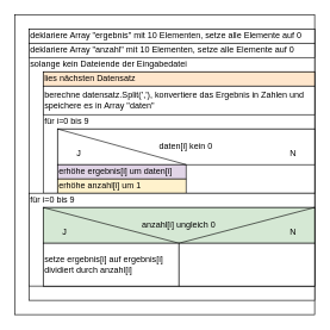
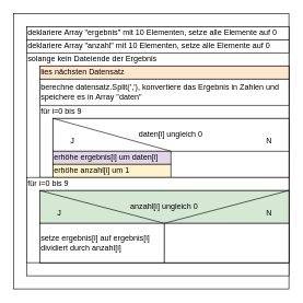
  <mxCell id="0" />
  <mxCell id="1" parent="0" />
  <mxCell id="2" value="" style="rounded=0;whiteSpace=wrap;html=1;" vertex="1" parent="1"><mxGeometry x="20" y="20" width="420" height="420" as="geometry" /></mxCell>
  <mxCell id="3" value="" style="rounded=0;whiteSpace=wrap;html=1;" vertex="1" parent="1"><mxGeometry x="40" y="40" width="400" height="380" as="geometry" /></mxCell>
  <mxCell id="4" value="deklariere Array &quot;ergebnis&quot; mit 10 Elementen, setze alle Elemente auf 0" style="rounded=0;whiteSpace=wrap;html=1;align=left;" vertex="1" parent="1"><mxGeometry x="40" y="40" width="400" height="20" as="geometry" /></mxCell>
  <mxCell id="5" value="deklariere Array &quot;anzahl&quot; mit 10 Elementen, setze alle Elemente auf 0" style="rounded=0;whiteSpace=wrap;html=1;align=left;" vertex="1" parent="1"><mxGeometry x="40" y="60" width="400" height="20" as="geometry" /></mxCell>
  <mxCell id="6" value="" style="rounded=0;whiteSpace=wrap;html=1;" vertex="1" parent="1"><mxGeometry x="60" y="100" width="380" height="170" as="geometry" /></mxCell>
- <mxCell id="7" value="&lt;div align=&quot;left&quot;&gt;solange kein Dateiende der Eingabedatei&lt;/div&gt;" style="text;html=1;align=left;verticalAlign=middle;whiteSpace=wrap;rounded=0;" vertex="1" parent="1"><mxGeometry x="40" y="80" width="400" height="20" as="geometry" /></mxCell>
+ <mxCell id="7" value="&lt;div align=&quot;left&quot;&gt;solange kein Dateiende der Ergebnis&lt;/div&gt;" style="text;html=1;align=left;verticalAlign=middle;whiteSpace=wrap;rounded=0;" vertex="1" parent="1"><mxGeometry x="40" y="80" width="400" height="20" as="geometry" /></mxCell>
  <mxCell id="8" value="lies nächsten Datensatz" style="rounded=0;whiteSpace=wrap;html=1;align=left;fillColor=#ffe6cc;" vertex="1" parent="1"><mxGeometry x="60" y="100" width="380" height="20" as="geometry" /></mxCell>
  <mxCell id="9" value="berechne datensatz.Split(','), konvertiere das Ergebnis in Zahlen und speichere es in Array &quot;daten&quot;" style="rounded=0;whiteSpace=wrap;html=1;align=left;" vertex="1" parent="1"><mxGeometry x="60" y="120" width="380" height="40" as="geometry" /></mxCell>
  <mxCell id="10" value="für i=0 bis 9" style="text;html=1;align=left;verticalAlign=middle;whiteSpace=wrap;rounded=0;" vertex="1" parent="1"><mxGeometry x="60" y="160" width="380" height="20" as="geometry" /></mxCell>
  <mxCell id="11" value="" style="rounded=0;whiteSpace=wrap;html=1;" vertex="1" parent="1"><mxGeometry x="80" y="180" width="360" height="90" as="geometry" /></mxCell>
- <mxCell id="12" value="daten[i] kein 0" style="rounded=0;whiteSpace=wrap;html=1;" vertex="1" parent="1"><mxGeometry x="80" y="180" width="360" height="50" as="geometry" /></mxCell>
+ <mxCell id="12" value="daten[i] ungleich 0" style="rounded=0;whiteSpace=wrap;html=1;" vertex="1" parent="1"><mxGeometry x="80" y="180" width="360" height="50" as="geometry" /></mxCell>
  <mxCell id="13" value="erhöhe ergebnis[i] um daten[i]" style="rounded=0;whiteSpace=wrap;html=1;align=left;fillColor=#e1d5e7;" vertex="1" parent="1"><mxGeometry x="80" y="230" width="180" height="20" as="geometry" /></mxCell>
  <mxCell id="14" value="erhöhe anzahl[i] um 1" style="rounded=0;whiteSpace=wrap;html=1;align=left;fillColor=#fff2cc;" vertex="1" parent="1"><mxGeometry x="80" y="250" width="180" height="20" as="geometry" /></mxCell>
  <mxCell id="15" value="" style="endArrow=none;html=1;rounded=0;entryX=0;entryY=0;entryDx=0;entryDy=0;exitX=0.5;exitY=1;exitDx=0;exitDy=0;" edge="1" parent="1" source="12" target="12"><mxGeometry width="50" height="50" relative="1" as="geometry"><mxPoint x="130" y="250" as="sourcePoint" /><mxPoint x="180" y="200" as="targetPoint" /></mxGeometry></mxCell>
  <mxCell id="16" value="J" style="text;html=1;align=center;verticalAlign=middle;whiteSpace=wrap;rounded=0;" vertex="1" parent="1"><mxGeometry x="80" y="200" width="60" height="30" as="geometry" /></mxCell>
  <mxCell id="17" value="N" style="text;html=1;align=center;verticalAlign=middle;whiteSpace=wrap;rounded=0;" vertex="1" parent="1"><mxGeometry x="380" y="200" width="60" height="30" as="geometry" /></mxCell>
  <mxCell id="18" value="" style="rounded=0;whiteSpace=wrap;html=1;" vertex="1" parent="1"><mxGeometry x="40" y="270" width="400" height="130" as="geometry" /></mxCell>
  <mxCell id="19" value="" style="rounded=0;whiteSpace=wrap;html=1;" vertex="1" parent="1"><mxGeometry x="60" y="290" width="380" height="110" as="geometry" /></mxCell>
  <mxCell id="20" value="für i=0 bis 9" style="text;html=1;align=left;verticalAlign=middle;whiteSpace=wrap;rounded=0;" vertex="1" parent="1"><mxGeometry x="40" y="270" width="400" height="20" as="geometry" /></mxCell>
  <mxCell id="21" value="anzahl[i] ungleich 0" style="rounded=0;whiteSpace=wrap;html=1;fillColor=#d5e8d4;" vertex="1" parent="1"><mxGeometry x="60" y="290" width="380" height="50" as="geometry" /></mxCell>
  <mxCell id="22" value="" style="endArrow=none;html=1;rounded=0;entryX=1;entryY=0;entryDx=0;entryDy=0;exitX=0.5;exitY=1;exitDx=0;exitDy=0;" edge="1" parent="1" source="21" target="21"><mxGeometry width="50" height="50" relative="1" as="geometry"><mxPoint x="280" y="410" as="sourcePoint" /><mxPoint x="330" y="360" as="targetPoint" /></mxGeometry></mxCell>
  <mxCell id="23" value="" style="endArrow=none;html=1;rounded=0;exitX=0;exitY=0;exitDx=0;exitDy=0;entryX=0.5;entryY=1;entryDx=0;entryDy=0;" edge="1" parent="1" source="21" target="21"><mxGeometry width="50" height="50" relative="1" as="geometry"><mxPoint x="90" y="420" as="sourcePoint" /><mxPoint x="140" y="370" as="targetPoint" /></mxGeometry></mxCell>
  <mxCell id="24" value="J" style="text;html=1;align=center;verticalAlign=middle;whiteSpace=wrap;rounded=0;" vertex="1" parent="1"><mxGeometry x="60" y="310" width="60" height="30" as="geometry" /></mxCell>
  <mxCell id="25" value="N" style="text;html=1;align=center;verticalAlign=middle;whiteSpace=wrap;rounded=0;" vertex="1" parent="1"><mxGeometry x="380" y="310" width="60" height="30" as="geometry" /></mxCell>
  <mxCell id="26" value="&lt;div align=&quot;left&quot;&gt;setze ergebnis[i] auf ergebnis[i] dividiert durch anzahl[i]&lt;/div&gt;" style="rounded=0;whiteSpace=wrap;html=1;align=left;" vertex="1" parent="1"><mxGeometry x="60" y="340" width="190" height="60" as="geometry" /></mxCell>
  <mxCell id="27" value="" style="rounded=0;whiteSpace=wrap;html=1;" vertex="1" parent="1"><mxGeometry x="250" y="340" width="190" height="60" as="geometry" /></mxCell>
